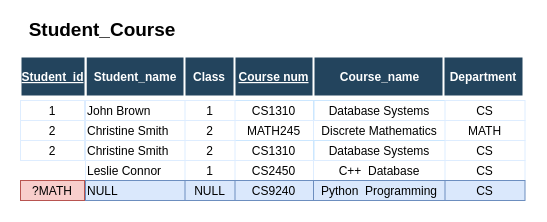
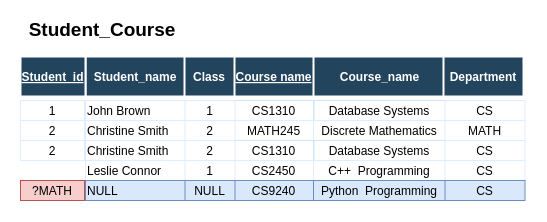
  <mxCell id="0" />
  <mxCell id="1" parent="0" />
  <mxCell id="2" value="John Brown" style="align=left;strokeColor=#DEEDFF" parent="1" vertex="1"><mxGeometry x="85" y="100" width="100" height="20" as="geometry" /></mxCell>
  <mxCell id="3" value="CS1310" style="strokeColor=#CCE7FF;fillColor=none;" parent="1" vertex="1"><mxGeometry x="233.5" y="100" width="80.0" height="20" as="geometry" /></mxCell>
  <mxCell id="4" value="Database Systems" style="strokeColor=#CCE7FF;fillColor=none;" parent="1" vertex="1"><mxGeometry x="313" y="100" width="132" height="20" as="geometry" /></mxCell>
  <mxCell id="5" value="CS" style="strokeColor=#DEEDFF" parent="1" vertex="1"><mxGeometry x="444.5" y="100" width="80.0" height="20" as="geometry" /></mxCell>
  <mxCell id="6" value="Christine Smith" style="align=left;strokeColor=#DEEDFF" parent="1" vertex="1"><mxGeometry x="85" y="120" width="100" height="20" as="geometry" /></mxCell>
  <mxCell id="7" value="MATH245" style="strokeColor=#DEEDFF" parent="1" vertex="1"><mxGeometry x="233.5" y="120" width="80.0" height="20" as="geometry" /></mxCell>
  <mxCell id="8" value="Discrete Mathematics" style="strokeColor=#DEEDFF" parent="1" vertex="1"><mxGeometry x="313" y="120" width="132" height="20" as="geometry" /></mxCell>
  <mxCell id="9" value="MATH" style="strokeColor=#DEEDFF" parent="1" vertex="1"><mxGeometry x="444.5" y="120" width="80.0" height="20" as="geometry" /></mxCell>
  <mxCell id="10" value="Christine Smith" style="align=left;strokeColor=#DEEDFF" parent="1" vertex="1"><mxGeometry x="85" y="140" width="100" height="20" as="geometry" /></mxCell>
  <mxCell id="11" value="CS1310" style="strokeColor=#CCE7FF;fillColor=none;" parent="1" vertex="1"><mxGeometry x="233.5" y="140" width="80.0" height="20" as="geometry" /></mxCell>
  <mxCell id="12" value="Database Systems" style="strokeColor=#CCE7FF;fillColor=none;" parent="1" vertex="1"><mxGeometry x="313" y="140" width="132" height="20" as="geometry" /></mxCell>
  <mxCell id="13" value="CS" style="strokeColor=#DEEDFF" parent="1" vertex="1"><mxGeometry x="444.5" y="140" width="80.0" height="20" as="geometry" /></mxCell>
  <mxCell id="14" value="Leslie Connor" style="align=left;strokeColor=#DEEDFF" parent="1" vertex="1"><mxGeometry x="85" y="160" width="100" height="20" as="geometry" /></mxCell>
  <mxCell id="15" value="CS2450" style="strokeColor=#DEEDFF" parent="1" vertex="1"><mxGeometry x="233.5" y="160" width="80.0" height="20" as="geometry" /></mxCell>
- <mxCell id="16" value="C++  Database" style="strokeColor=#DEEDFF" parent="1" vertex="1"><mxGeometry x="313" y="160" width="132" height="20" as="geometry" /></mxCell>
+ <mxCell id="16" value="C++  Programming" style="strokeColor=#DEEDFF" parent="1" vertex="1"><mxGeometry x="313" y="160" width="132" height="20" as="geometry" /></mxCell>
  <mxCell id="17" value="CS" style="strokeColor=#DEEDFF" parent="1" vertex="1"><mxGeometry x="444.5" y="160" width="80.0" height="20" as="geometry" /></mxCell>
  <mxCell id="18" value="Student_name" style="fillColor=#23445D;strokeColor=#FFFFFF;strokeWidth=2;fontColor=#FFFFFF;fontStyle=1" parent="1" vertex="1"><mxGeometry x="85" y="56" width="100" height="40" as="geometry" /></mxCell>
- <mxCell id="19" value="Course num" style="fillColor=#23445D;strokeColor=#FFFFFF;strokeWidth=2;fontColor=#FFFFFF;fontStyle=5" parent="1" vertex="1"><mxGeometry x="233.5" y="56" width="80.0" height="40.0" as="geometry" /></mxCell>
+ <mxCell id="19" value="Course name" style="fillColor=#23445D;strokeColor=#FFFFFF;strokeWidth=2;fontColor=#FFFFFF;fontStyle=5" parent="1" vertex="1"><mxGeometry x="233.5" y="56" width="80.0" height="40.0" as="geometry" /></mxCell>
  <mxCell id="20" value="Course_name" style="fillColor=#23445D;strokeColor=#FFFFFF;strokeWidth=2;fontColor=#FFFFFF;fontStyle=1" parent="1" vertex="1"><mxGeometry x="313" y="56" width="133" height="40" as="geometry" /></mxCell>
  <mxCell id="21" value="Department" style="fillColor=#23445D;strokeColor=#FFFFFF;strokeWidth=2;fontColor=#FFFFFF;fontStyle=1" parent="1" vertex="1"><mxGeometry x="443" y="56" width="80.0" height="40.0" as="geometry" /></mxCell>
  <mxCell id="22" value="1" style="strokeColor=#DEEDFF" parent="1" vertex="1"><mxGeometry x="184.5" y="100" width="50" height="20" as="geometry" /></mxCell>
  <mxCell id="23" value="2" style="strokeColor=#DEEDFF" parent="1" vertex="1"><mxGeometry x="184.5" y="120" width="50" height="20" as="geometry" /></mxCell>
  <mxCell id="24" value="2" style="strokeColor=#DEEDFF" parent="1" vertex="1"><mxGeometry x="184.5" y="140" width="50" height="20" as="geometry" /></mxCell>
  <mxCell id="25" value="1" style="strokeColor=#DEEDFF" parent="1" vertex="1"><mxGeometry x="184.5" y="160" width="50" height="20" as="geometry" /></mxCell>
  <mxCell id="26" value="Class" style="fillColor=#23445D;strokeColor=#FFFFFF;strokeWidth=2;fontColor=#FFFFFF;fontStyle=1" parent="1" vertex="1"><mxGeometry x="184" y="56" width="50" height="40.0" as="geometry" /></mxCell>
  <mxCell id="27" value="Student_Course" style="text;html=1;strokeColor=none;fillColor=none;align=center;verticalAlign=middle;whiteSpace=wrap;rounded=0;fontSize=19;fontStyle=1" parent="1" vertex="1"><mxGeometry x="20" y="20" width="164" height="20" as="geometry" /></mxCell>
  <mxCell id="28" value="NULL" style="align=left;strokeColor=#6c8ebf;fillColor=#dae8fc;" parent="1" vertex="1"><mxGeometry x="85" y="180" width="100" height="20" as="geometry" /></mxCell>
  <mxCell id="29" value="CS9240" style="strokeColor=#6c8ebf;fillColor=#dae8fc;" parent="1" vertex="1"><mxGeometry x="233.5" y="180" width="80.0" height="20" as="geometry" /></mxCell>
  <mxCell id="30" value="Python  Programming" style="strokeColor=#6c8ebf;fillColor=#dae8fc;" parent="1" vertex="1"><mxGeometry x="313" y="180" width="132" height="20" as="geometry" /></mxCell>
  <mxCell id="31" value="CS" style="strokeColor=#6c8ebf;fillColor=#dae8fc;" parent="1" vertex="1"><mxGeometry x="444.5" y="180" width="80.0" height="20" as="geometry" /></mxCell>
  <mxCell id="32" value="NULL" style="strokeColor=#6c8ebf;fillColor=#dae8fc;" parent="1" vertex="1"><mxGeometry x="184.5" y="180" width="50" height="20" as="geometry" /></mxCell>
  <mxCell id="33" value="1" style="strokeColor=#DEEDFF" parent="1" vertex="1"><mxGeometry x="20" y="100" width="64" height="20" as="geometry" /></mxCell>
  <mxCell id="34" value="2" style="strokeColor=#DEEDFF" parent="1" vertex="1"><mxGeometry x="20" y="120" width="64" height="20" as="geometry" /></mxCell>
  <mxCell id="35" value="2" style="strokeColor=#DEEDFF" parent="1" vertex="1"><mxGeometry x="20" y="140" width="64" height="20" as="geometry" /></mxCell>
  <mxCell id="36" value="Student_id" style="fillColor=#23445D;strokeColor=#FFFFFF;strokeWidth=2;fontColor=#FFFFFF;fontStyle=5" parent="1" vertex="1"><mxGeometry x="20" y="56" width="65" height="40" as="geometry" /></mxCell>
  <mxCell id="37" value="?MATH" style="strokeColor=#b85450;fillColor=#f8cecc;" parent="1" vertex="1"><mxGeometry x="20" y="180" width="64" height="20" as="geometry" /></mxCell>
